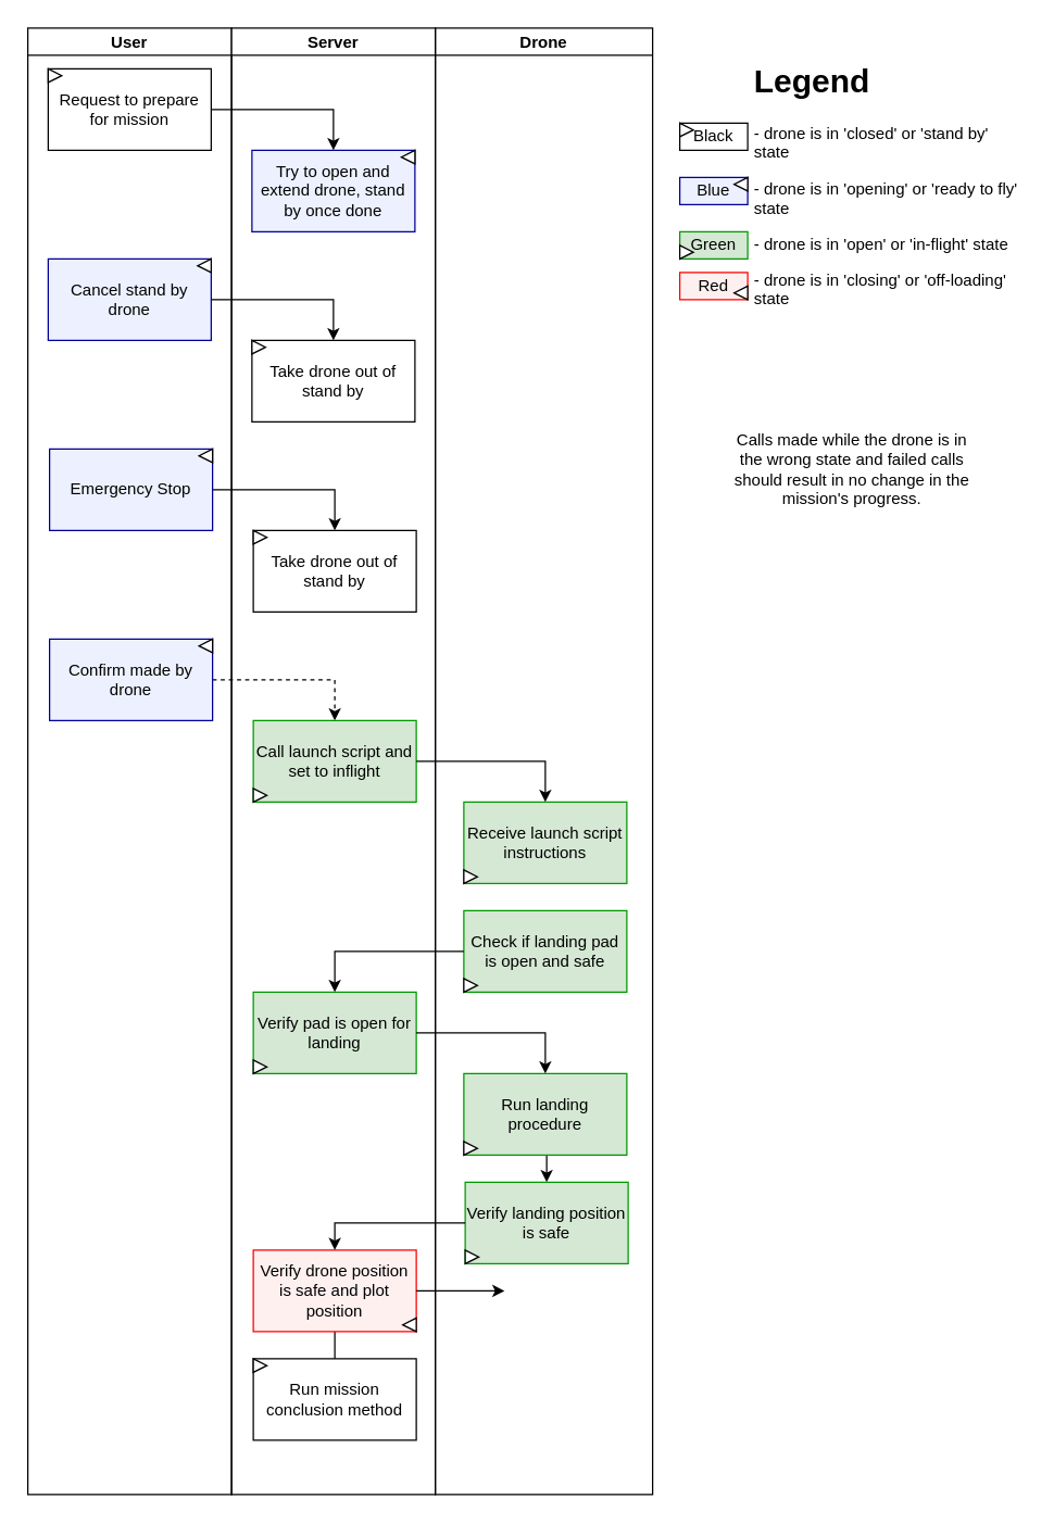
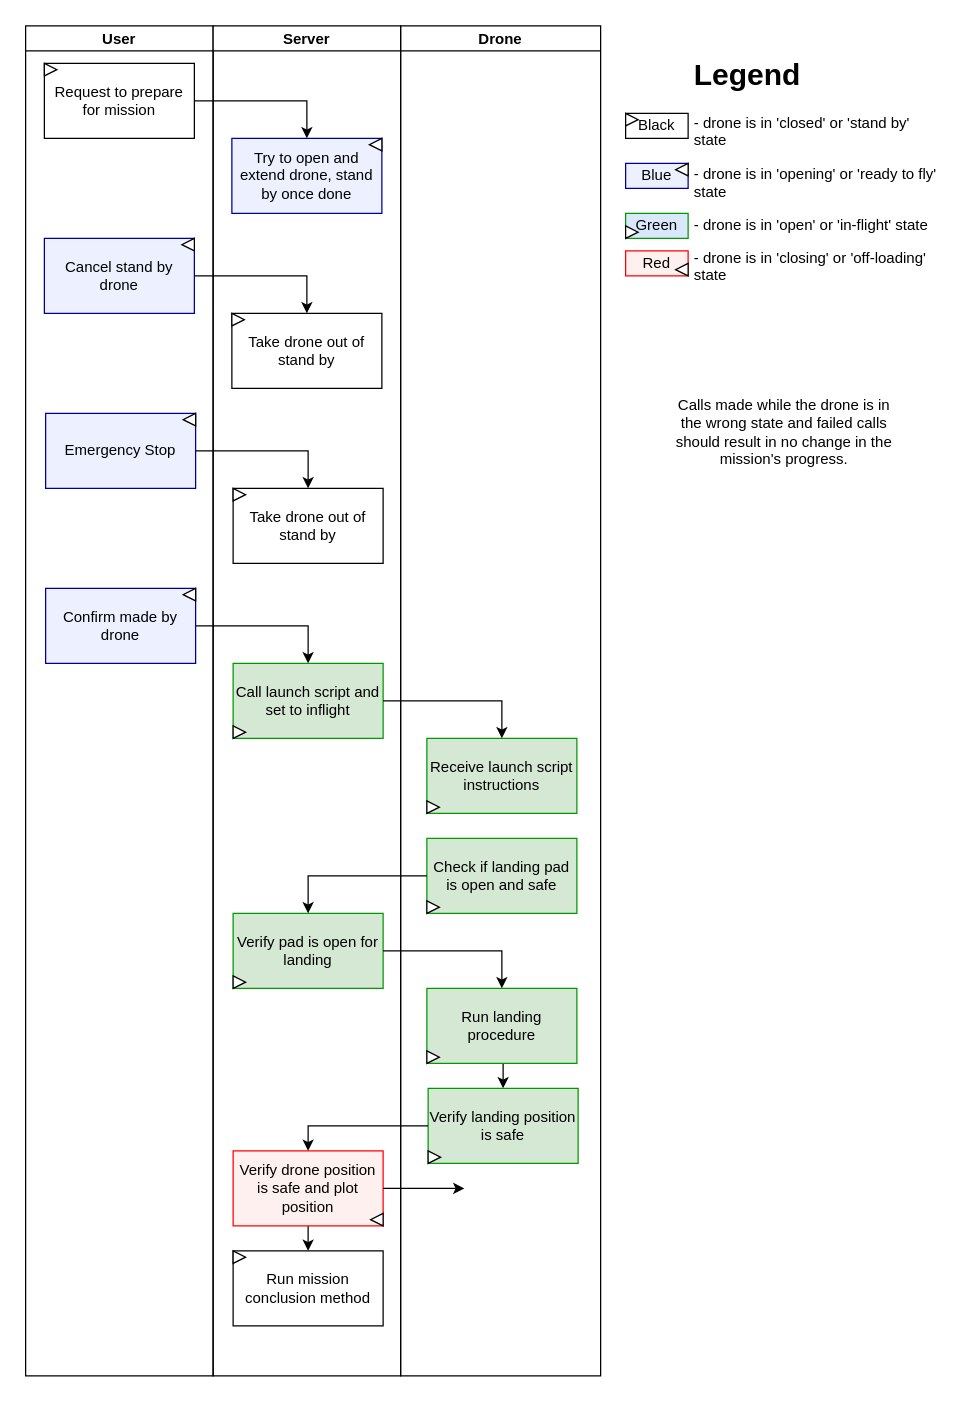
  <mxCell id="0" />
  <mxCell id="1" parent="0" />
  <mxCell id="2" value="Drone" style="swimlane;startSize=20;" parent="1" vertex="1"><mxGeometry x="320" y="20" width="160" height="1080" as="geometry" /></mxCell>
  <mxCell id="3" value="Receive launch script instructions" style="rounded=0;whiteSpace=wrap;html=1;strokeColor=#009900;fillColor=#D5E8D4;" parent="2" vertex="1"><mxGeometry x="21" y="570" width="120" height="60" as="geometry" /></mxCell>
  <mxCell id="4" value="Check if landing pad is open and safe" style="rounded=0;whiteSpace=wrap;html=1;strokeColor=#009900;fillColor=#D5E8D4;" parent="2" vertex="1"><mxGeometry x="21" y="650" width="120" height="60" as="geometry" /></mxCell>
  <mxCell id="5" style="edgeStyle=orthogonalEdgeStyle;rounded=0;orthogonalLoop=1;jettySize=auto;html=1;exitX=0.5;exitY=1;exitDx=0;exitDy=0;entryX=0.5;entryY=0;entryDx=0;entryDy=0;" parent="2" source="6" target="7" edge="1"><mxGeometry relative="1" as="geometry" /></mxCell>
  <mxCell id="6" value="Run landing procedure" style="rounded=0;whiteSpace=wrap;html=1;strokeColor=#009900;fillColor=#D5E8D4;" parent="2" vertex="1"><mxGeometry x="21" y="770" width="120" height="60" as="geometry" /></mxCell>
  <mxCell id="7" value="Verify landing position is safe" style="rounded=0;whiteSpace=wrap;html=1;strokeColor=#009900;fillColor=#D5E8D4;" parent="2" vertex="1"><mxGeometry x="22" y="850" width="120" height="60" as="geometry" /></mxCell>
  <mxCell id="8" value="" style="triangle;whiteSpace=wrap;html=1;shadow=0;strokeColor=#000000;fillColor=#FFFFFF;" vertex="1" parent="2"><mxGeometry x="21" y="620" width="10" height="10" as="geometry" /></mxCell>
  <mxCell id="9" value="" style="triangle;whiteSpace=wrap;html=1;shadow=0;strokeColor=#000000;fillColor=#FFFFFF;" vertex="1" parent="2"><mxGeometry x="21" y="700" width="10" height="10" as="geometry" /></mxCell>
  <mxCell id="10" value="" style="triangle;whiteSpace=wrap;html=1;shadow=0;strokeColor=#000000;fillColor=#FFFFFF;" vertex="1" parent="2"><mxGeometry x="21" y="820" width="10" height="10" as="geometry" /></mxCell>
  <mxCell id="11" value="" style="triangle;whiteSpace=wrap;html=1;shadow=0;strokeColor=#000000;fillColor=#FFFFFF;" vertex="1" parent="2"><mxGeometry x="22" y="900" width="10" height="10" as="geometry" /></mxCell>
  <mxCell id="12" value="User" style="swimlane;startSize=20;" parent="1" vertex="1"><mxGeometry x="20" y="20" width="150" height="1080" as="geometry" /></mxCell>
  <mxCell id="13" value="Request to prepare for mission" style="rounded=0;whiteSpace=wrap;html=1;" parent="12" vertex="1"><mxGeometry x="15" y="30" width="120" height="60" as="geometry" /></mxCell>
  <mxCell id="14" value="Cancel stand by drone" style="rounded=0;whiteSpace=wrap;html=1;strokeColor=#000099;fillColor=#EDF1FF;shadow=0;" parent="12" vertex="1"><mxGeometry x="15" y="170" width="120" height="60" as="geometry" /></mxCell>
  <mxCell id="15" value="" style="triangle;whiteSpace=wrap;html=1;shadow=0;strokeColor=#000000;fillColor=#FFFFFF;" vertex="1" parent="12"><mxGeometry x="15" y="30" width="10" height="10" as="geometry" /></mxCell>
  <mxCell id="16" value="" style="triangle;whiteSpace=wrap;html=1;shadow=0;strokeColor=#000000;fillColor=#FFFFFF;rotation=-180;" vertex="1" parent="12"><mxGeometry x="125" y="170" width="10" height="10" as="geometry" /></mxCell>
  <mxCell id="17" value="Server" style="swimlane;startSize=20;" parent="1" vertex="1"><mxGeometry x="170" y="20" width="150" height="1080" as="geometry" /></mxCell>
  <mxCell id="18" value="Try to open and extend drone, stand by once done" style="rounded=0;whiteSpace=wrap;html=1;strokeColor=#000099;fillColor=#EDF1FF;shadow=0;" parent="17" vertex="1"><mxGeometry x="15" y="90" width="120" height="60" as="geometry" /></mxCell>
  <mxCell id="19" value="Take drone out of stand by" style="rounded=0;whiteSpace=wrap;html=1;" parent="17" vertex="1"><mxGeometry x="15" y="230" width="120" height="60" as="geometry" /></mxCell>
- <mxCell id="20" style="edgeStyle=orthogonalEdgeStyle;rounded=0;orthogonalLoop=1;jettySize=auto;html=1;exitX=1;exitY=0.5;exitDx=0;exitDy=0;entryX=0.5;entryY=0;entryDx=0;entryDy=0;dashed=1;" parent="17" source="21" target="22" edge="1"><mxGeometry relative="1" as="geometry" /></mxCell>
+ <mxCell id="20" style="edgeStyle=orthogonalEdgeStyle;rounded=0;orthogonalLoop=1;jettySize=auto;html=1;exitX=1;exitY=0.5;exitDx=0;exitDy=0;entryX=0.5;entryY=0;entryDx=0;entryDy=0;" parent="17" source="21" target="22" edge="1"><mxGeometry relative="1" as="geometry" /></mxCell>
  <mxCell id="21" value="Confirm made by drone" style="rounded=0;whiteSpace=wrap;html=1;strokeColor=#000099;fillColor=#EDF1FF;shadow=0;" parent="17" vertex="1"><mxGeometry x="-134" y="450" width="120" height="60" as="geometry" /></mxCell>
  <mxCell id="22" value="Call launch script and set to inflight" style="rounded=0;whiteSpace=wrap;html=1;strokeColor=#009900;fillColor=#D5E8D4;" parent="17" vertex="1"><mxGeometry x="16" y="510" width="120" height="60" as="geometry" /></mxCell>
  <mxCell id="23" value="Verify pad is open for landing" style="rounded=0;whiteSpace=wrap;html=1;strokeColor=#009900;fillColor=#D5E8D4;" parent="17" vertex="1"><mxGeometry x="16" y="710" width="120" height="60" as="geometry" /></mxCell>
- <mxCell id="24" style="edgeStyle=orthogonalEdgeStyle;rounded=0;orthogonalLoop=1;jettySize=auto;html=1;exitX=0.5;exitY=1;exitDx=0;exitDy=0;entryX=0.5;entryY=0;entryDx=0;entryDy=0;endArrow=none;" parent="17" source="25" target="26" edge="1"><mxGeometry relative="1" as="geometry" /></mxCell>
+ <mxCell id="24" style="edgeStyle=orthogonalEdgeStyle;rounded=0;orthogonalLoop=1;jettySize=auto;html=1;exitX=0.5;exitY=1;exitDx=0;exitDy=0;entryX=0.5;entryY=0;entryDx=0;entryDy=0;" parent="17" source="25" target="26" edge="1"><mxGeometry relative="1" as="geometry" /></mxCell>
  <mxCell id="25" value="Verify drone position is safe and plot position" style="rounded=0;whiteSpace=wrap;html=1;strokeColor=#FF0000;fillColor=#FFF0F0;" parent="17" vertex="1"><mxGeometry x="16" y="900" width="120" height="60" as="geometry" /></mxCell>
  <mxCell id="26" value="Run mission conclusion method" style="rounded=0;whiteSpace=wrap;html=1;" parent="17" vertex="1"><mxGeometry x="16" y="980" width="120" height="60" as="geometry" /></mxCell>
  <mxCell id="27" value="" style="triangle;whiteSpace=wrap;html=1;shadow=0;strokeColor=#000000;fillColor=#FFFFFF;" vertex="1" parent="17"><mxGeometry x="15" y="230" width="10" height="10" as="geometry" /></mxCell>
  <mxCell id="28" value="" style="triangle;whiteSpace=wrap;html=1;shadow=0;strokeColor=#000000;fillColor=#FFFFFF;" vertex="1" parent="17"><mxGeometry x="16" y="980" width="10" height="10" as="geometry" /></mxCell>
  <mxCell id="29" value="" style="triangle;whiteSpace=wrap;html=1;shadow=0;strokeColor=#000000;fillColor=#FFFFFF;rotation=-180;" vertex="1" parent="17"><mxGeometry x="125" y="90" width="10" height="10" as="geometry" /></mxCell>
  <mxCell id="30" value="" style="triangle;whiteSpace=wrap;html=1;shadow=0;strokeColor=#000000;fillColor=#FFFFFF;rotation=-180;" vertex="1" parent="17"><mxGeometry x="-24" y="450" width="10" height="10" as="geometry" /></mxCell>
  <mxCell id="31" value="" style="triangle;whiteSpace=wrap;html=1;shadow=0;strokeColor=#000000;fillColor=#FFFFFF;rotation=-180;" vertex="1" parent="17"><mxGeometry x="126" y="950" width="10" height="10" as="geometry" /></mxCell>
  <mxCell id="32" value="" style="triangle;whiteSpace=wrap;html=1;shadow=0;strokeColor=#000000;fillColor=#FFFFFF;" vertex="1" parent="17"><mxGeometry x="16" y="560" width="10" height="10" as="geometry" /></mxCell>
  <mxCell id="33" value="" style="triangle;whiteSpace=wrap;html=1;shadow=0;strokeColor=#000000;fillColor=#FFFFFF;" vertex="1" parent="17"><mxGeometry x="16" y="760" width="10" height="10" as="geometry" /></mxCell>
  <mxCell id="34" value="Emergency Stop" style="rounded=0;whiteSpace=wrap;html=1;strokeColor=#000099;fillColor=#EDF1FF;shadow=0;" vertex="1" parent="17"><mxGeometry x="-134" y="310" width="120" height="60" as="geometry" /></mxCell>
  <mxCell id="35" value="" style="triangle;whiteSpace=wrap;html=1;shadow=0;strokeColor=#000000;fillColor=#FFFFFF;rotation=-180;" vertex="1" parent="17"><mxGeometry x="-24" y="310" width="10" height="10" as="geometry" /></mxCell>
  <mxCell id="36" value="Take drone out of stand by" style="rounded=0;whiteSpace=wrap;html=1;" vertex="1" parent="17"><mxGeometry x="16" y="370" width="120" height="60" as="geometry" /></mxCell>
  <mxCell id="37" value="" style="triangle;whiteSpace=wrap;html=1;shadow=0;strokeColor=#000000;fillColor=#FFFFFF;" vertex="1" parent="17"><mxGeometry x="16" y="370" width="10" height="10" as="geometry" /></mxCell>
  <mxCell id="38" style="edgeStyle=orthogonalEdgeStyle;rounded=0;orthogonalLoop=1;jettySize=auto;html=1;exitX=1;exitY=0.5;exitDx=0;exitDy=0;entryX=0.5;entryY=0;entryDx=0;entryDy=0;" edge="1" parent="17" source="34" target="36"><mxGeometry relative="1" as="geometry" /></mxCell>
  <mxCell id="39" style="edgeStyle=orthogonalEdgeStyle;rounded=0;orthogonalLoop=1;jettySize=auto;html=1;exitX=1;exitY=0.5;exitDx=0;exitDy=0;entryX=0.5;entryY=0;entryDx=0;entryDy=0;" parent="1" source="13" target="18" edge="1"><mxGeometry relative="1" as="geometry" /></mxCell>
  <mxCell id="40" style="edgeStyle=orthogonalEdgeStyle;rounded=0;orthogonalLoop=1;jettySize=auto;html=1;exitX=1;exitY=0.5;exitDx=0;exitDy=0;entryX=0.5;entryY=0;entryDx=0;entryDy=0;" parent="1" source="14" target="19" edge="1"><mxGeometry relative="1" as="geometry" /></mxCell>
  <mxCell id="41" style="edgeStyle=orthogonalEdgeStyle;rounded=0;orthogonalLoop=1;jettySize=auto;html=1;exitX=1;exitY=0.5;exitDx=0;exitDy=0;entryX=0.5;entryY=0;entryDx=0;entryDy=0;" parent="1" source="22" target="3" edge="1"><mxGeometry relative="1" as="geometry" /></mxCell>
  <mxCell id="42" style="edgeStyle=orthogonalEdgeStyle;rounded=0;orthogonalLoop=1;jettySize=auto;html=1;exitX=0;exitY=0.5;exitDx=0;exitDy=0;entryX=0.5;entryY=0;entryDx=0;entryDy=0;" parent="1" source="4" target="23" edge="1"><mxGeometry relative="1" as="geometry" /></mxCell>
  <mxCell id="43" style="edgeStyle=orthogonalEdgeStyle;rounded=0;orthogonalLoop=1;jettySize=auto;html=1;exitX=1;exitY=0.5;exitDx=0;exitDy=0;entryX=0.5;entryY=0;entryDx=0;entryDy=0;" parent="1" source="23" target="6" edge="1"><mxGeometry relative="1" as="geometry" /></mxCell>
  <mxCell id="44" style="edgeStyle=orthogonalEdgeStyle;rounded=0;orthogonalLoop=1;jettySize=auto;html=1;exitX=0;exitY=0.5;exitDx=0;exitDy=0;entryX=0.5;entryY=0;entryDx=0;entryDy=0;" parent="1" source="7" target="25" edge="1"><mxGeometry relative="1" as="geometry" /></mxCell>
  <mxCell id="45" style="edgeStyle=orthogonalEdgeStyle;rounded=0;orthogonalLoop=1;jettySize=auto;html=1;exitX=1;exitY=0.5;exitDx=0;exitDy=0;" parent="1" source="25" edge="1"><mxGeometry relative="1" as="geometry"><mxPoint x="371" y="950" as="targetPoint" /></mxGeometry></mxCell>
  <mxCell id="46" value="" style="group" vertex="1" connectable="0" parent="1"><mxGeometry x="500" y="40" width="254" height="210" as="geometry" /></mxCell>
  <mxCell id="47" value="&lt;h1&gt;Legend&lt;/h1&gt;&lt;p&gt;- drone is in 'closed' or 'stand by' state&lt;/p&gt;&lt;p&gt;- drone is in 'opening' or 'ready to fly' state&lt;/p&gt;&lt;p&gt;- drone is in 'open' or 'in-flight' state&lt;/p&gt;&lt;p&gt;- drone is in 'closing' or 'off-loading' state&lt;/p&gt;" style="text;html=1;strokeColor=none;fillColor=none;spacing=5;spacingTop=-20;whiteSpace=wrap;overflow=hidden;rounded=0;" vertex="1" parent="46"><mxGeometry x="50" width="204" height="210" as="geometry" /></mxCell>
  <mxCell id="48" value="Black" style="rounded=0;whiteSpace=wrap;html=1;strokeColor=#000000;fillColor=#FFFFFF;" vertex="1" parent="46"><mxGeometry y="50" width="50" height="20" as="geometry" /></mxCell>
  <mxCell id="49" value="Blue" style="rounded=0;whiteSpace=wrap;html=1;strokeColor=#000099;fillColor=#EDF1FF;shadow=0;" vertex="1" parent="46"><mxGeometry y="90" width="50" height="20" as="geometry" /></mxCell>
- <mxCell id="50" value="Green" style="rounded=0;whiteSpace=wrap;html=1;strokeColor=#009900;fillColor=#D5E8D4;shadow=0;" vertex="1" parent="46"><mxGeometry y="130" width="50" height="20" as="geometry" /></mxCell>
+ <mxCell id="50" value="Green" style="rounded=0;whiteSpace=wrap;html=1;strokeColor=#009900;fillColor=#dae8fc;shadow=0;" vertex="1" parent="46"><mxGeometry y="130" width="50" height="20" as="geometry" /></mxCell>
  <mxCell id="51" value="Red" style="rounded=0;whiteSpace=wrap;html=1;strokeColor=#FF0000;fillColor=#FFF0F0;shadow=0;" vertex="1" parent="46"><mxGeometry y="160" width="50" height="20" as="geometry" /></mxCell>
  <mxCell id="52" value="" style="triangle;whiteSpace=wrap;html=1;shadow=0;strokeColor=#000000;fillColor=#FFFFFF;" vertex="1" parent="46"><mxGeometry y="50" width="10" height="10" as="geometry" /></mxCell>
  <mxCell id="53" value="" style="triangle;whiteSpace=wrap;html=1;shadow=0;strokeColor=#000000;fillColor=#FFFFFF;rotation=-180;" vertex="1" parent="46"><mxGeometry x="40" y="90" width="10" height="10" as="geometry" /></mxCell>
  <mxCell id="54" value="" style="triangle;whiteSpace=wrap;html=1;shadow=0;strokeColor=#000000;fillColor=#FFFFFF;" vertex="1" parent="46"><mxGeometry y="140" width="10" height="10" as="geometry" /></mxCell>
  <mxCell id="55" value="" style="triangle;whiteSpace=wrap;html=1;shadow=0;strokeColor=#000000;fillColor=#FFFFFF;rotation=-180;" vertex="1" parent="46"><mxGeometry x="40" y="170" width="10" height="10" as="geometry" /></mxCell>
  <mxCell id="56" value="Calls made while the drone is in the wrong state and failed calls should result in no change in the mission's progress." style="text;html=1;strokeColor=none;fillColor=none;align=center;verticalAlign=middle;whiteSpace=wrap;rounded=0;shadow=0;" vertex="1" parent="1"><mxGeometry x="537" y="290" width="180" height="110" as="geometry" /></mxCell>
